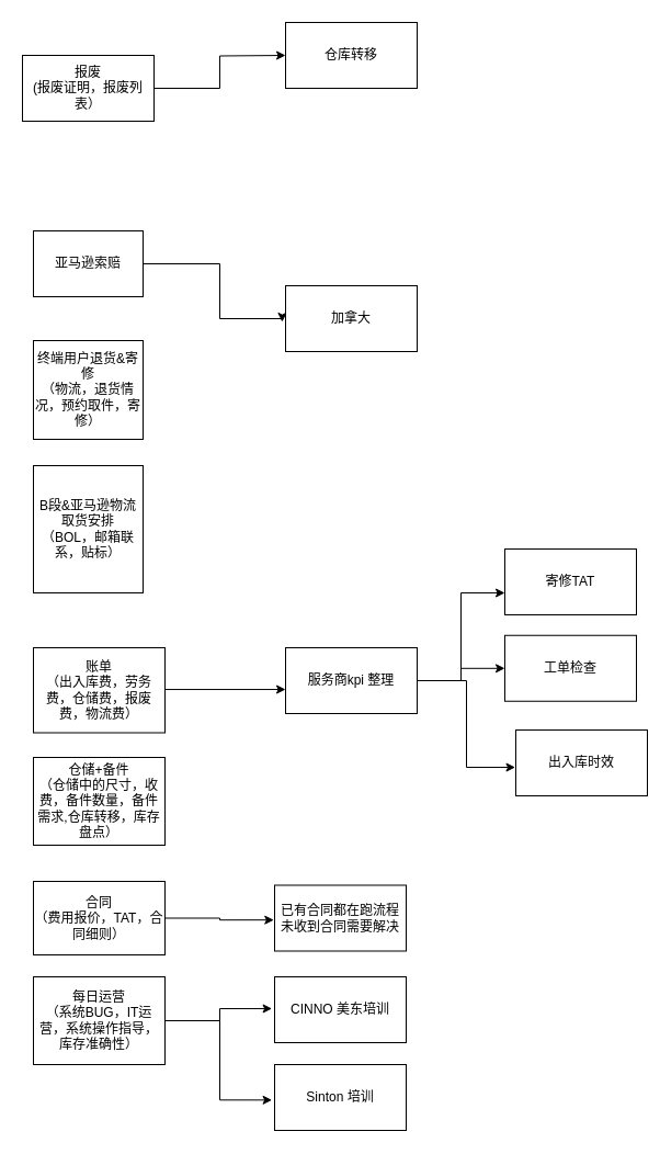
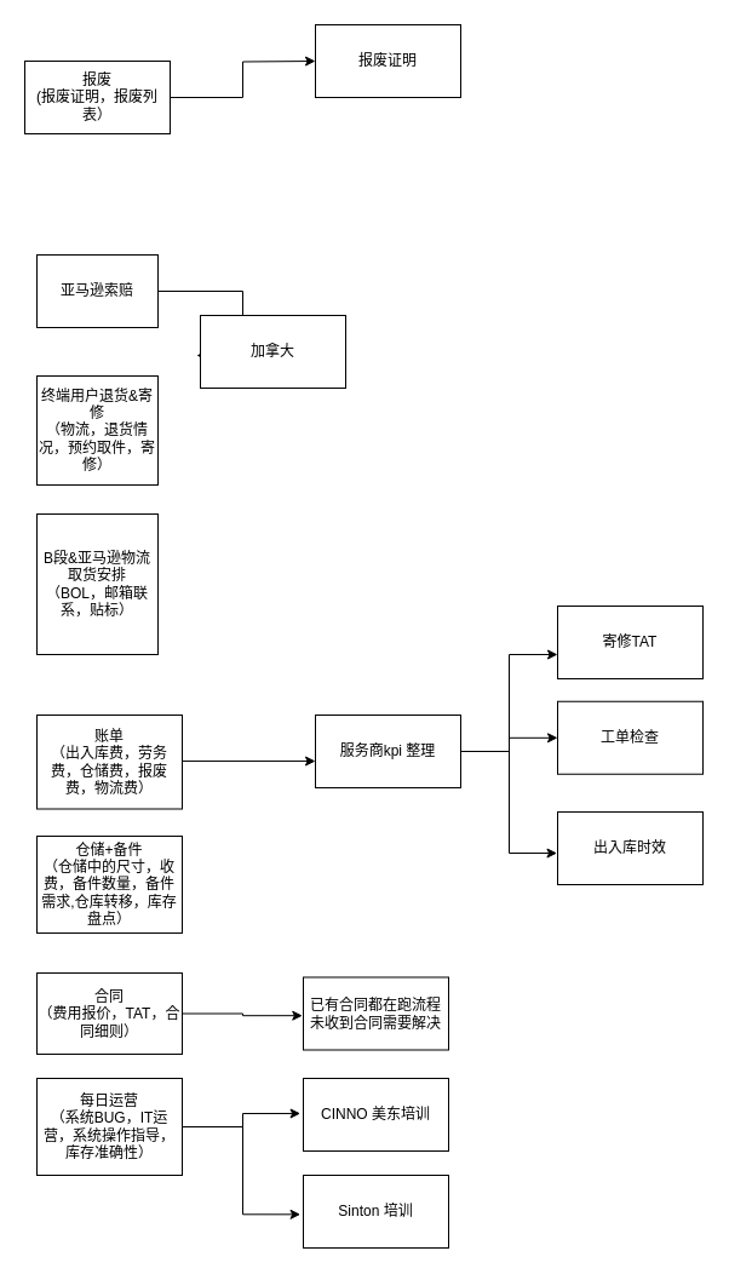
  <mxCell id="0" />
  <mxCell id="1" parent="0" />
  <mxCell id="2" value="&lt;div&gt;终端用户退货&amp;amp;寄修&lt;/div&gt;&lt;div&gt;（物流，退货情况，预约取件，寄修）&lt;br&gt;&lt;/div&gt;" style="rounded=0;whiteSpace=wrap;html=1;movable=1;resizable=1;rotatable=1;deletable=1;editable=1;locked=0;connectable=1;" parent="1" vertex="1"><mxGeometry x="30" y="310" width="100" height="90" as="geometry" /></mxCell>
  <mxCell id="3" value="&lt;div&gt;B段&amp;amp;亚马逊物流取货安排&lt;/div&gt;&lt;div&gt;（BOL，邮箱联系，贴标）&lt;br&gt;&lt;/div&gt;" style="rounded=0;whiteSpace=wrap;html=1;movable=1;resizable=1;rotatable=1;deletable=1;editable=1;locked=0;connectable=1;" parent="1" vertex="1"><mxGeometry x="30" y="424" width="100" height="116" as="geometry" /></mxCell>
  <mxCell id="4" style="edgeStyle=orthogonalEdgeStyle;rounded=0;orthogonalLoop=1;jettySize=auto;html=1;entryX=-0.026;entryY=0.55;entryDx=0;entryDy=0;entryPerimeter=0;" parent="1" source="5" target="21" edge="1"><mxGeometry relative="1" as="geometry"><mxPoint x="210" y="290" as="targetPoint" /><Array as="points"><mxPoint x="200" y="240" /><mxPoint x="200" y="290" /><mxPoint x="257" y="290" /></Array></mxGeometry></mxCell>
  <mxCell id="5" value="&lt;div&gt;亚马逊索赔&lt;/div&gt;" style="whiteSpace=wrap;html=1;movable=1;resizable=1;rotatable=1;deletable=1;editable=1;locked=0;connectable=1;" parent="1" vertex="1"><mxGeometry x="30" y="210" width="100" height="60" as="geometry" /></mxCell>
  <mxCell id="6" style="edgeStyle=orthogonalEdgeStyle;rounded=0;orthogonalLoop=1;jettySize=auto;html=1;" parent="1" source="7" edge="1"><mxGeometry relative="1" as="geometry"><mxPoint x="260" y="50" as="targetPoint" /></mxGeometry></mxCell>
  <mxCell id="7" value="&lt;div&gt;报废&lt;/div&gt;&lt;div&gt;(报废证明，报废列表）&lt;br&gt;&lt;/div&gt;" style="whiteSpace=wrap;html=1;movable=1;resizable=1;rotatable=1;deletable=1;editable=1;locked=0;connectable=1;" parent="1" vertex="1"><mxGeometry x="20" y="50" width="120" height="60" as="geometry" /></mxCell>
  <mxCell id="8" value="&lt;div&gt;仓储+备件&lt;/div&gt;&lt;div&gt;（仓储中的尺寸，收费，备件数量，备件需求,仓库转移，库存盘点）&lt;br&gt;&lt;/div&gt;" style="rounded=0;whiteSpace=wrap;html=1;movable=1;resizable=1;rotatable=1;deletable=1;editable=1;locked=0;connectable=1;" parent="1" vertex="1"><mxGeometry x="30" y="690" width="120" height="80" as="geometry" /></mxCell>
  <mxCell id="9" value="&lt;div&gt;账单&lt;/div&gt;&lt;div&gt;（出入库费，劳务费，仓储费，报废费，物流费）&lt;br&gt;&lt;/div&gt;" style="rounded=0;whiteSpace=wrap;html=1;movable=1;resizable=1;rotatable=1;deletable=1;editable=1;locked=0;connectable=1;" parent="1" vertex="1"><mxGeometry x="30" y="590" width="120" height="77.5" as="geometry" /></mxCell>
  <mxCell id="10" value="&lt;div&gt;合同&lt;/div&gt;&lt;div&gt;（费用报价，TAT，合同细则）&lt;br&gt;&lt;/div&gt;" style="rounded=0;whiteSpace=wrap;html=1;movable=1;resizable=1;rotatable=1;deletable=1;editable=1;locked=0;connectable=1;" parent="1" vertex="1"><mxGeometry x="30" y="803" width="120" height="67" as="geometry" /></mxCell>
  <mxCell id="11" value="&lt;div&gt;每日运营&lt;/div&gt;&lt;div&gt;（系统BUG，IT运营，系统操作指导，库存准确性）&lt;/div&gt;" style="rounded=0;whiteSpace=wrap;html=1;movable=1;resizable=1;rotatable=1;deletable=1;editable=1;locked=0;connectable=1;" parent="1" vertex="1"><mxGeometry x="30" y="890" width="120" height="80" as="geometry" /></mxCell>
  <mxCell id="12" value="" style="endArrow=classic;html=1;rounded=0;" parent="1" edge="1"><mxGeometry width="50" height="50" relative="1" as="geometry"><mxPoint x="150" y="628.04" as="sourcePoint" /><mxPoint x="260" y="628.04" as="targetPoint" /></mxGeometry></mxCell>
  <mxCell id="13" style="edgeStyle=orthogonalEdgeStyle;rounded=0;orthogonalLoop=1;jettySize=auto;html=1;entryX=0;entryY=0.667;entryDx=0;entryDy=0;entryPerimeter=0;" parent="1" source="15" target="16" edge="1"><mxGeometry relative="1" as="geometry"><mxPoint x="430" y="737" as="targetPoint" /></mxGeometry></mxCell>
  <mxCell id="14" style="edgeStyle=orthogonalEdgeStyle;rounded=0;orthogonalLoop=1;jettySize=auto;html=1;" parent="1" source="15" target="17" edge="1"><mxGeometry relative="1" as="geometry" /></mxCell>
  <mxCell id="15" value="服务商kpi 整理" style="rounded=0;whiteSpace=wrap;html=1;" parent="1" vertex="1"><mxGeometry x="260" y="590" width="120" height="60" as="geometry" /></mxCell>
  <mxCell id="16" value="寄修TAT" style="rounded=0;whiteSpace=wrap;html=1;" parent="1" vertex="1"><mxGeometry x="460" y="500" width="120" height="60" as="geometry" /></mxCell>
  <mxCell id="17" value="工单检查" style="rounded=0;whiteSpace=wrap;html=1;" parent="1" vertex="1"><mxGeometry x="460" y="578.75" width="120" height="60" as="geometry" /></mxCell>
- <mxCell id="18" value="出入库时效" style="rounded=0;whiteSpace=wrap;html=1;" parent="1" vertex="1"><mxGeometry x="470" y="665" width="120" height="60" as="geometry" /></mxCell>
+ <mxCell id="18" value="出入库时效" style="rounded=0;whiteSpace=wrap;html=1;" parent="1" vertex="1"><mxGeometry x="460" y="670" width="120" height="60" as="geometry" /></mxCell>
  <mxCell id="19" style="edgeStyle=orthogonalEdgeStyle;rounded=0;orthogonalLoop=1;jettySize=auto;html=1;entryX=-0.004;entryY=0.567;entryDx=0;entryDy=0;entryPerimeter=0;" parent="1" source="15" target="18" edge="1"><mxGeometry relative="1" as="geometry" /></mxCell>
- <mxCell id="20" value="仓库转移" style="rounded=0;whiteSpace=wrap;html=1;" parent="1" vertex="1"><mxGeometry x="260" y="20" width="120" height="60" as="geometry" /></mxCell>
- <mxCell id="21" value="加拿大" style="rounded=0;whiteSpace=wrap;html=1;" parent="1" vertex="1"><mxGeometry x="260" y="260" width="120" height="60" as="geometry" /></mxCell>
+ <mxCell id="20" value="报废证明" style="rounded=0;whiteSpace=wrap;html=1;" parent="1" vertex="1"><mxGeometry x="260" y="20" width="120" height="60" as="geometry" /></mxCell>
+ <mxCell id="21" value="加拿大" style="rounded=0;whiteSpace=wrap;html=1;" parent="1" vertex="1"><mxGeometry x="165" y="260" width="120" height="60" as="geometry" /></mxCell>
  <mxCell id="22" value="&lt;div&gt;已有合同都在跑流程&lt;/div&gt;&lt;div&gt;未收到合同需要解决&lt;/div&gt;" style="rounded=0;whiteSpace=wrap;html=1;" vertex="1" parent="1"><mxGeometry x="250" y="806.5" width="120" height="60" as="geometry" /></mxCell>
  <mxCell id="23" style="edgeStyle=orthogonalEdgeStyle;rounded=0;orthogonalLoop=1;jettySize=auto;html=1;entryX=-0.006;entryY=0.528;entryDx=0;entryDy=0;entryPerimeter=0;" edge="1" parent="1" source="10" target="22"><mxGeometry relative="1" as="geometry" /></mxCell>
  <mxCell id="24" value="CINNO 美东培训" style="rounded=0;whiteSpace=wrap;html=1;" vertex="1" parent="1"><mxGeometry x="250" y="890" width="120" height="60" as="geometry" /></mxCell>
  <mxCell id="25" value="Sinton 培训" style="rounded=0;whiteSpace=wrap;html=1;" vertex="1" parent="1"><mxGeometry x="250" y="970" width="120" height="60" as="geometry" /></mxCell>
  <mxCell id="26" style="edgeStyle=orthogonalEdgeStyle;rounded=0;orthogonalLoop=1;jettySize=auto;html=1;entryX=-0.02;entryY=0.483;entryDx=0;entryDy=0;entryPerimeter=0;" edge="1" parent="1" source="11" target="24"><mxGeometry relative="1" as="geometry" /></mxCell>
  <mxCell id="27" style="edgeStyle=orthogonalEdgeStyle;rounded=0;orthogonalLoop=1;jettySize=auto;html=1;entryX=-0.02;entryY=0.539;entryDx=0;entryDy=0;entryPerimeter=0;" edge="1" parent="1" source="11" target="25"><mxGeometry relative="1" as="geometry" /></mxCell>
